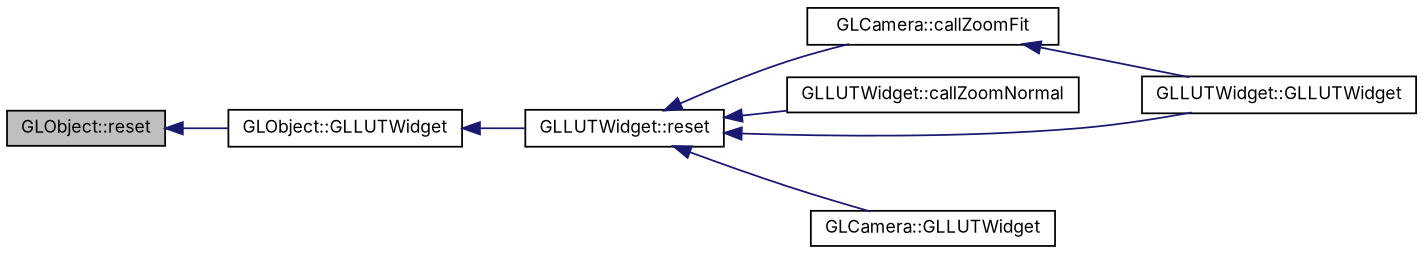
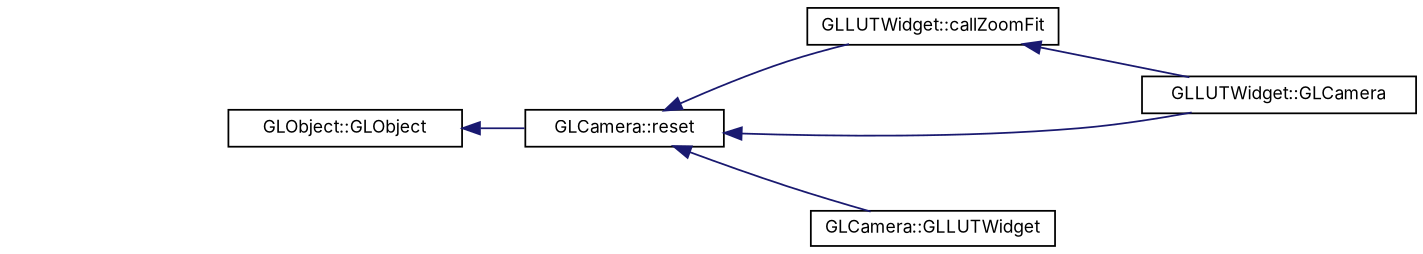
  digraph {
    fontname=Inter
    rankdir=LR
    node [color=black fillcolor=white fontname=Inter fontsize=10 shape=record style=filled]
    edge [color=midnightblue dir=back fontname=Inter fontsize=10 labelfontname=Helvetica labelfontsize=10 style=solid]
-   n1 [fillcolor=grey75 fontcolor=black height=0.2 label="GLObject::reset" width=0.4]
-   n2 [height=0.2 label="GLObject::GLLUTWidget" width=0.4]
-   n3 [height=0.2 label="GLLUTWidget::reset" width=0.4]
-   n4 [height=0.2 label="GLCamera::callZoomFit" width=0.4]
-   n5 [height=0.2 label="GLLUTWidget::callZoomNormal" width=0.4]
-   n6 [height=0.2 label="GLLUTWidget::GLLUTWidget" width=0.4]
+   n2 [height=0.2 label="GLObject::GLObject" width=0.4]
+   n3 [height=0.2 label="GLCamera::reset" width=0.4]
+   n4 [height=0.2 label="GLLUTWidget::callZoomFit" width=0.4]
+   n6 [height=0.2 label="GLLUTWidget::GLCamera" width=0.4]
    n7 [height=0.2 label="GLCamera::GLLUTWidget" width=0.4]
-   n1 -> n2
    n2 -> n3
    n3 -> n4
-   n3 -> n5
    n3 -> n6
    n3 -> n7
    n4 -> n6
  }
